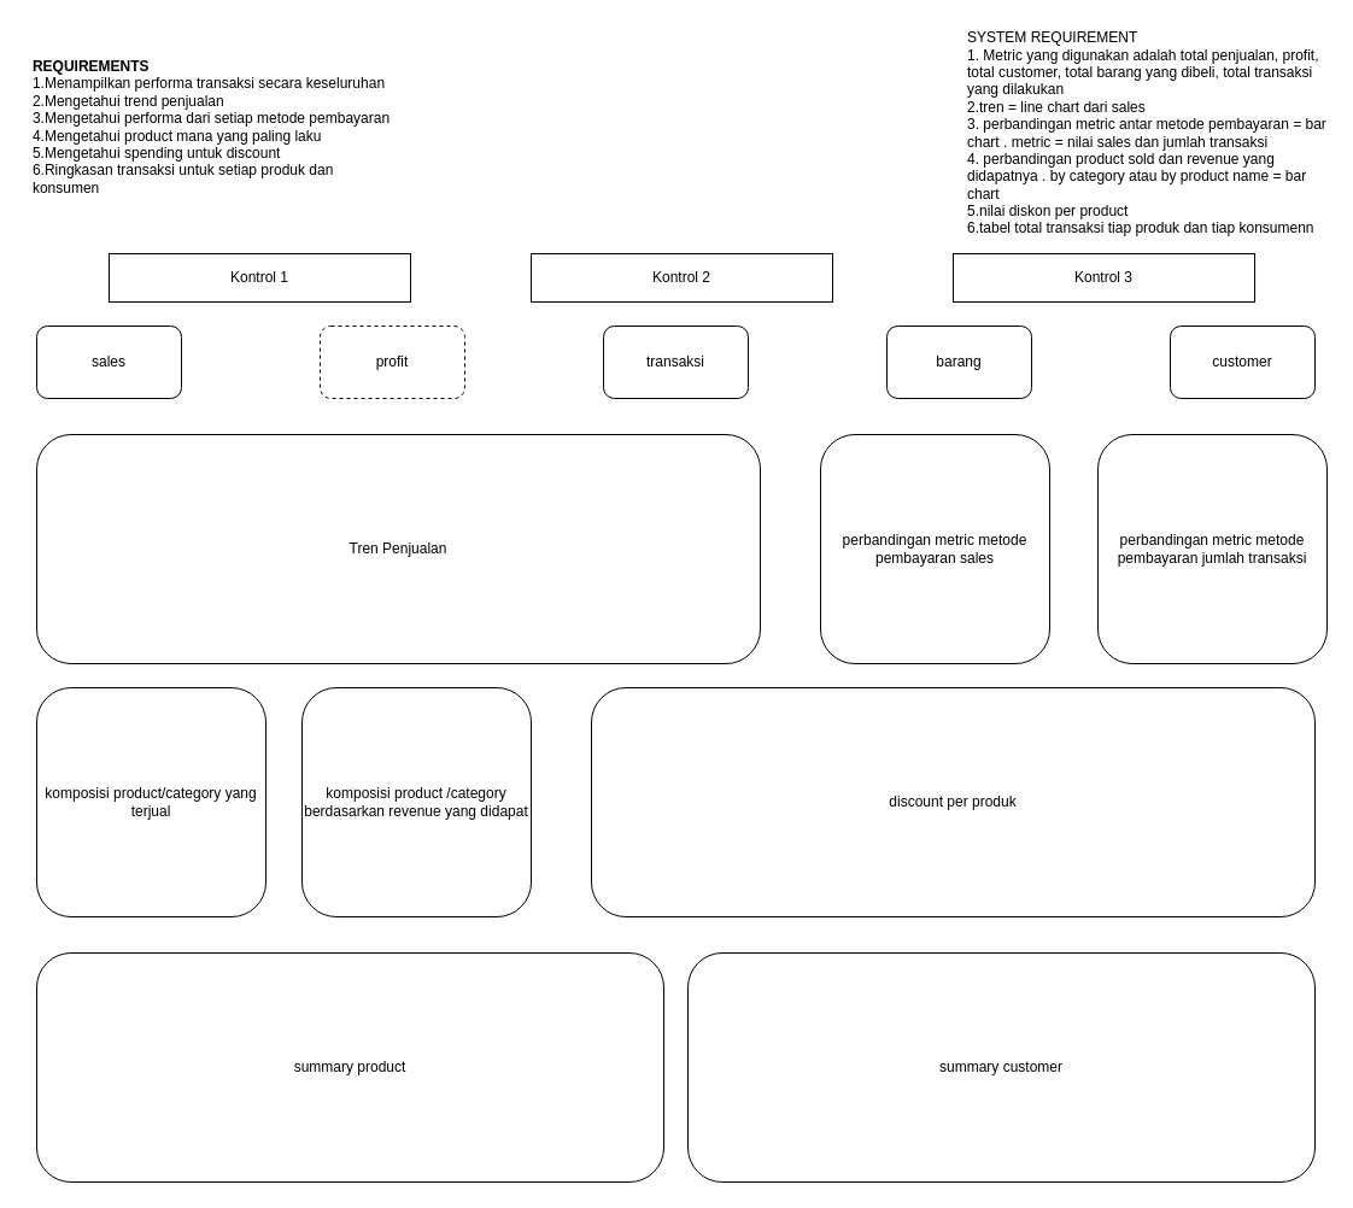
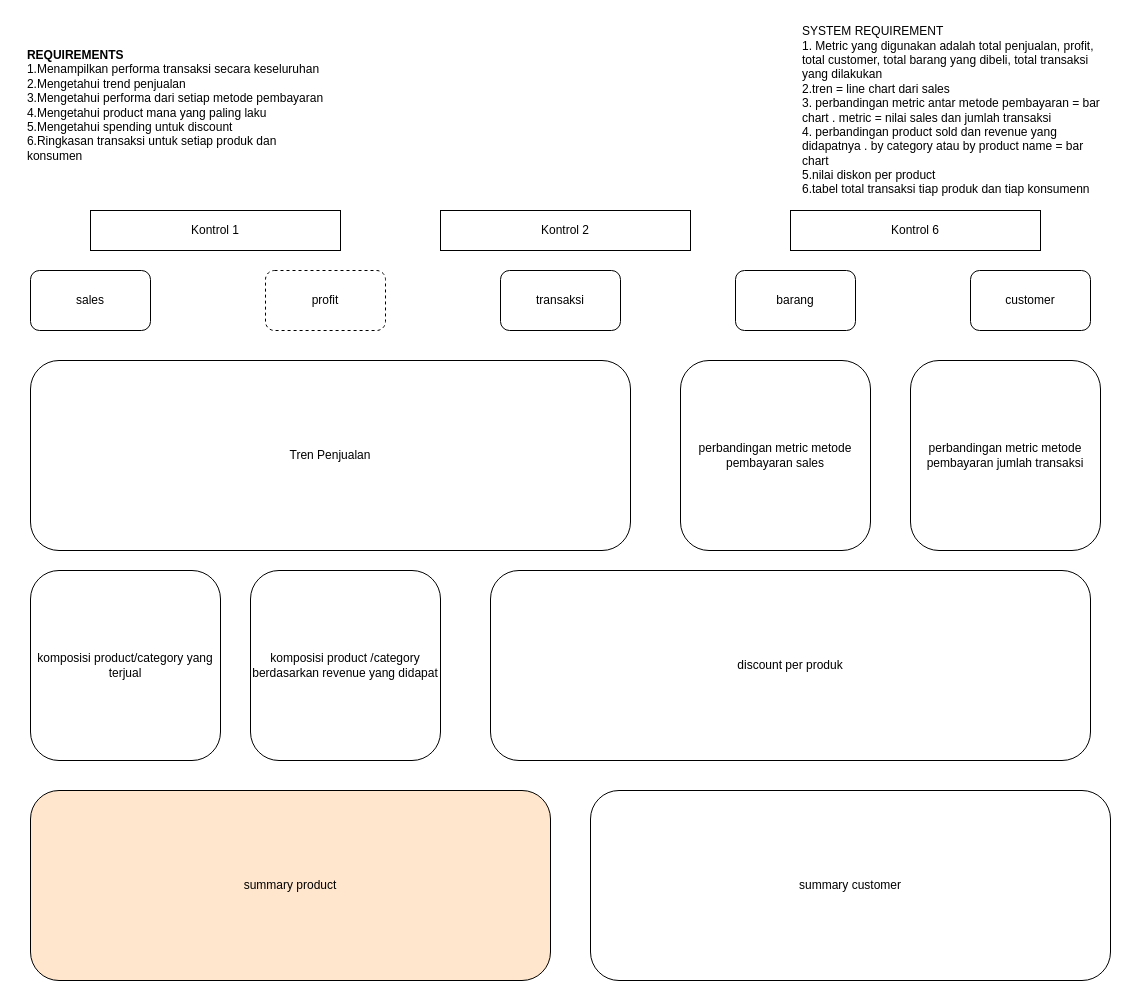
  <mxCell id="0" />
  <mxCell id="1" parent="0" />
  <mxCell id="2" value="&lt;div style=&quot;text-align: justify;&quot;&gt;&lt;b&gt;REQUIREMENTS&lt;/b&gt;&lt;/div&gt;&lt;div style=&quot;text-align: justify;&quot;&gt;1.Menampilkan performa transaksi secara keseluruhan&lt;/div&gt;&lt;div style=&quot;text-align: justify;&quot;&gt;2.Mengetahui trend penjualan&lt;/div&gt;&lt;div style=&quot;text-align: justify;&quot;&gt;3.Mengetahui performa dari setiap metode pembayaran&lt;/div&gt;&lt;div style=&quot;text-align: justify;&quot;&gt;4.Mengetahui product mana yang paling laku&lt;/div&gt;&lt;div style=&quot;text-align: justify;&quot;&gt;5.Mengetahui spending untuk discount&lt;/div&gt;&lt;div style=&quot;text-align: justify;&quot;&gt;6.Ringkasan transaksi untuk setiap produk dan&lt;/div&gt;&lt;div style=&quot;text-align: justify;&quot;&gt;konsumen&lt;/div&gt;" style="text;html=1;strokeColor=none;fillColor=none;align=center;verticalAlign=middle;whiteSpace=wrap;rounded=0;" parent="1" vertex="1"><mxGeometry x="20" y="30" width="310" height="150" as="geometry" /></mxCell>
  <mxCell id="3" value="SYSTEM REQUIREMENT&amp;nbsp;&lt;br&gt;1. Metric yang digunakan adalah total penjualan, profit, total customer, total barang yang dibeli, total transaksi yang dilakukan&lt;br&gt;2.tren = line chart dari sales&lt;br&gt;3. perbandingan metric antar metode pembayaran = bar chart . metric = nilai sales dan jumlah transaksi&lt;br&gt;4. perbandingan product sold dan revenue yang didapatnya . by category atau by product name = bar chart&lt;br&gt;5.nilai diskon per product&lt;br&gt;6.tabel total transaksi tiap produk dan tiap konsumenn" style="text;html=1;strokeColor=none;fillColor=none;align=left;verticalAlign=middle;whiteSpace=wrap;rounded=0;labelPosition=center;verticalLabelPosition=middle;" parent="1" vertex="1"><mxGeometry x="800" y="20" width="300" height="180" as="geometry" /></mxCell>
  <mxCell id="4" value="sales" style="rounded=1;whiteSpace=wrap;html=1;" vertex="1" parent="1"><mxGeometry x="30" y="270" width="120" height="60" as="geometry" /></mxCell>
  <mxCell id="5" value="profit" style="rounded=1;whiteSpace=wrap;html=1;dashed=1;" vertex="1" parent="1"><mxGeometry x="265" y="270" width="120" height="60" as="geometry" /></mxCell>
  <mxCell id="6" value="transaksi" style="rounded=1;whiteSpace=wrap;html=1;" vertex="1" parent="1"><mxGeometry x="500" y="270" width="120" height="60" as="geometry" /></mxCell>
  <mxCell id="7" value="barang" style="rounded=1;whiteSpace=wrap;html=1;" vertex="1" parent="1"><mxGeometry x="735" y="270" width="120" height="60" as="geometry" /></mxCell>
  <mxCell id="8" value="customer" style="rounded=1;whiteSpace=wrap;html=1;" vertex="1" parent="1"><mxGeometry x="970" y="270" width="120" height="60" as="geometry" /></mxCell>
  <mxCell id="9" value="Tren Penjualan" style="rounded=1;whiteSpace=wrap;html=1;" vertex="1" parent="1"><mxGeometry x="30" y="360" width="600" height="190" as="geometry" /></mxCell>
  <mxCell id="10" value="perbandingan metric metode pembayaran jumlah transaksi" style="rounded=1;whiteSpace=wrap;html=1;" vertex="1" parent="1"><mxGeometry x="910" y="360" width="190" height="190" as="geometry" /></mxCell>
  <mxCell id="11" value="perbandingan metric metode pembayaran sales" style="rounded=1;whiteSpace=wrap;html=1;" vertex="1" parent="1"><mxGeometry x="680" y="360" width="190" height="190" as="geometry" /></mxCell>
  <mxCell id="12" style="edgeStyle=orthogonalEdgeStyle;rounded=0;orthogonalLoop=1;jettySize=auto;html=1;exitX=0.5;exitY=1;exitDx=0;exitDy=0;" edge="1" parent="1" source="9" target="9"><mxGeometry relative="1" as="geometry" /></mxCell>
  <mxCell id="13" value="komposisi product/category yang terjual" style="rounded=1;whiteSpace=wrap;html=1;" vertex="1" parent="1"><mxGeometry x="30" y="570" width="190" height="190" as="geometry" /></mxCell>
  <mxCell id="14" value="komposisi product /category berdasarkan revenue yang didapat" style="rounded=1;whiteSpace=wrap;html=1;" vertex="1" parent="1"><mxGeometry x="250" y="570" width="190" height="190" as="geometry" /></mxCell>
  <mxCell id="15" value="discount per produk" style="rounded=1;whiteSpace=wrap;html=1;" vertex="1" parent="1"><mxGeometry x="490" y="570" width="600" height="190" as="geometry" /></mxCell>
- <mxCell id="16" value="summary customer" style="rounded=1;whiteSpace=wrap;html=1;" vertex="1" parent="1"><mxGeometry x="570" y="790" width="520" height="190" as="geometry" /></mxCell>
- <mxCell id="17" value="summary product" style="rounded=1;whiteSpace=wrap;html=1;" vertex="1" parent="1"><mxGeometry x="30" y="790" width="520" height="190" as="geometry" /></mxCell>
+ <mxCell id="16" value="summary customer" style="rounded=1;whiteSpace=wrap;html=1;" vertex="1" parent="1"><mxGeometry x="590" y="790" width="520" height="190" as="geometry" /></mxCell>
+ <mxCell id="17" value="summary product" style="rounded=1;whiteSpace=wrap;html=1;fillColor=#ffe6cc;" vertex="1" parent="1"><mxGeometry x="30" y="790" width="520" height="190" as="geometry" /></mxCell>
  <mxCell id="18" value="Kontrol 1" style="rounded=0;whiteSpace=wrap;html=1;" vertex="1" parent="1"><mxGeometry x="90" y="210" width="250" height="40" as="geometry" /></mxCell>
  <mxCell id="19" value="Kontrol 2" style="rounded=0;whiteSpace=wrap;html=1;" vertex="1" parent="1"><mxGeometry x="440" y="210" width="250" height="40" as="geometry" /></mxCell>
- <mxCell id="20" value="Kontrol 3" style="rounded=0;whiteSpace=wrap;html=1;" vertex="1" parent="1"><mxGeometry x="790" y="210" width="250" height="40" as="geometry" /></mxCell>
+ <mxCell id="20" value="Kontrol 6" style="rounded=0;whiteSpace=wrap;html=1;" vertex="1" parent="1"><mxGeometry x="790" y="210" width="250" height="40" as="geometry" /></mxCell>
